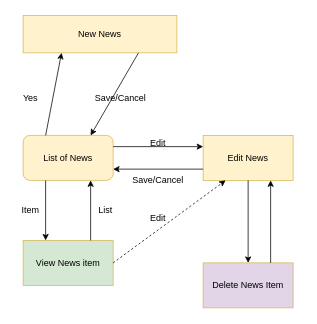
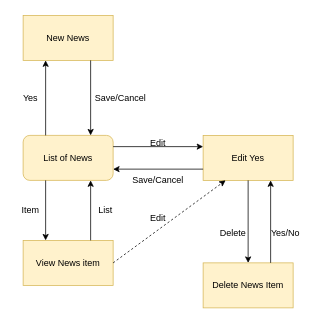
  <mxCell id="0" />
  <mxCell id="1" parent="0" />
- <mxCell id="2" value="New News" style="rounded=0;whiteSpace=wrap;html=1;fillColor=#fff2cc;strokeColor=#d6b656;" vertex="1" parent="1"><mxGeometry x="30" y="20" width="205" height="50" as="geometry" /></mxCell>
+ <mxCell id="2" value="New News" style="rounded=0;whiteSpace=wrap;html=1;fillColor=#fff2cc;strokeColor=#d6b656;" vertex="1" parent="1"><mxGeometry x="30" y="20" width="120" height="60" as="geometry" /></mxCell>
  <mxCell id="3" value="List of News" style="whiteSpace=wrap;html=1;fillColor=#fff2cc;strokeColor=#d6b656;rounded=1;" vertex="1" parent="1"><mxGeometry x="30" y="180" width="120" height="60" as="geometry" /></mxCell>
  <mxCell id="4" value="" style="endArrow=classic;html=1;entryX=0.25;entryY=1;entryDx=0;entryDy=0;exitX=0.25;exitY=0;exitDx=0;exitDy=0;" edge="1" parent="1" source="3" target="2"><mxGeometry width="50" height="50" relative="1" as="geometry"><mxPoint x="30" y="310" as="sourcePoint" /><mxPoint x="80" y="260" as="targetPoint" /></mxGeometry></mxCell>
  <mxCell id="5" value="Yes" style="text;html=1;strokeColor=none;fillColor=none;align=center;verticalAlign=middle;whiteSpace=wrap;rounded=0;" vertex="1" parent="1"><mxGeometry x="20" y="120" width="40" height="20" as="geometry" /></mxCell>
  <mxCell id="6" value="" style="endArrow=classic;html=1;exitX=0.75;exitY=1;exitDx=0;exitDy=0;entryX=0.75;entryY=0;entryDx=0;entryDy=0;" edge="1" parent="1" source="2" target="3"><mxGeometry width="50" height="50" relative="1" as="geometry"><mxPoint x="20" y="310" as="sourcePoint" /><mxPoint x="70" y="260" as="targetPoint" /></mxGeometry></mxCell>
  <mxCell id="7" value="Save/Cancel" style="text;html=1;strokeColor=none;fillColor=none;align=center;verticalAlign=middle;whiteSpace=wrap;rounded=0;" vertex="1" parent="1"><mxGeometry x="140" y="120" width="40" height="20" as="geometry" /></mxCell>
- <mxCell id="8" value="Edit News" style="rounded=0;whiteSpace=wrap;html=1;fillColor=#fff2cc;strokeColor=#d6b656;" vertex="1" parent="1"><mxGeometry x="270" y="180" width="120" height="60" as="geometry" /></mxCell>
- <mxCell id="9" value="View News item" style="rounded=0;whiteSpace=wrap;html=1;fillColor=#d5e8d4;strokeColor=#d6b656;" vertex="1" parent="1"><mxGeometry x="30" y="320" width="120" height="60" as="geometry" /></mxCell>
- <mxCell id="10" value="Delete News Item" style="rounded=0;whiteSpace=wrap;html=1;fillColor=#e1d5e7;strokeColor=#d6b656;" vertex="1" parent="1"><mxGeometry x="270" y="350" width="120" height="60" as="geometry" /></mxCell>
+ <mxCell id="8" value="Edit Yes" style="rounded=0;whiteSpace=wrap;html=1;fillColor=#fff2cc;strokeColor=#d6b656;" vertex="1" parent="1"><mxGeometry x="270" y="180" width="120" height="60" as="geometry" /></mxCell>
+ <mxCell id="9" value="View News item" style="rounded=0;whiteSpace=wrap;html=1;fillColor=#fff2cc;strokeColor=#d6b656;" vertex="1" parent="1"><mxGeometry x="30" y="320" width="120" height="60" as="geometry" /></mxCell>
+ <mxCell id="10" value="Delete News Item" style="rounded=0;whiteSpace=wrap;html=1;fillColor=#fff2cc;strokeColor=#d6b656;" vertex="1" parent="1"><mxGeometry x="270" y="350" width="120" height="60" as="geometry" /></mxCell>
  <mxCell id="11" value="" style="endArrow=classic;html=1;exitX=1;exitY=0.25;exitDx=0;exitDy=0;entryX=0;entryY=0.25;entryDx=0;entryDy=0;" edge="1" parent="1" source="3" target="8"><mxGeometry width="50" height="50" relative="1" as="geometry"><mxPoint x="20" y="450" as="sourcePoint" /><mxPoint x="70" y="400" as="targetPoint" /></mxGeometry></mxCell>
  <mxCell id="12" value="" style="endArrow=classic;html=1;exitX=0;exitY=0.75;exitDx=0;exitDy=0;entryX=1;entryY=0.75;entryDx=0;entryDy=0;" edge="1" parent="1" source="8" target="3"><mxGeometry width="50" height="50" relative="1" as="geometry"><mxPoint x="20" y="450" as="sourcePoint" /><mxPoint x="70" y="400" as="targetPoint" /></mxGeometry></mxCell>
  <mxCell id="13" value="" style="endArrow=classic;html=1;exitX=0.75;exitY=0;exitDx=0;exitDy=0;entryX=0.75;entryY=1;entryDx=0;entryDy=0;" edge="1" parent="1" source="9" target="3"><mxGeometry width="50" height="50" relative="1" as="geometry"><mxPoint x="20" y="450" as="sourcePoint" /><mxPoint x="70" y="400" as="targetPoint" /></mxGeometry></mxCell>
  <mxCell id="14" value="" style="endArrow=classic;html=1;exitX=0.25;exitY=1;exitDx=0;exitDy=0;entryX=0.25;entryY=0;entryDx=0;entryDy=0;" edge="1" parent="1" source="3" target="9"><mxGeometry width="50" height="50" relative="1" as="geometry"><mxPoint x="20" y="450" as="sourcePoint" /><mxPoint x="70" y="300" as="targetPoint" /></mxGeometry></mxCell>
  <mxCell id="15" value="" style="endArrow=classic;html=1;exitX=1;exitY=0.5;exitDx=0;exitDy=0;entryX=0.25;entryY=1;entryDx=0;entryDy=0;dashed=1;" edge="1" parent="1" source="9" target="8"><mxGeometry width="50" height="50" relative="1" as="geometry"><mxPoint x="20" y="450" as="sourcePoint" /><mxPoint x="70" y="400" as="targetPoint" /></mxGeometry></mxCell>
  <mxCell id="16" value="" style="endArrow=classic;html=1;exitX=0.5;exitY=1;exitDx=0;exitDy=0;entryX=0.5;entryY=0;entryDx=0;entryDy=0;" edge="1" parent="1" source="8" target="10"><mxGeometry width="50" height="50" relative="1" as="geometry"><mxPoint x="20" y="450" as="sourcePoint" /><mxPoint x="70" y="400" as="targetPoint" /></mxGeometry></mxCell>
  <mxCell id="17" value="" style="endArrow=classic;html=1;exitX=0.75;exitY=0;exitDx=0;exitDy=0;entryX=0.75;entryY=1;entryDx=0;entryDy=0;" edge="1" parent="1" source="10" target="8"><mxGeometry width="50" height="50" relative="1" as="geometry"><mxPoint x="20" y="450" as="sourcePoint" /><mxPoint x="70" y="400" as="targetPoint" /></mxGeometry></mxCell>
  <mxCell id="18" value="Save/Cancel" style="text;html=1;strokeColor=none;fillColor=none;align=center;verticalAlign=middle;whiteSpace=wrap;rounded=0;" vertex="1" parent="1"><mxGeometry x="190" y="230" width="40" height="20" as="geometry" /></mxCell>
  <mxCell id="19" value="Edit" style="text;html=1;strokeColor=none;fillColor=none;align=center;verticalAlign=middle;whiteSpace=wrap;rounded=0;" vertex="1" parent="1"><mxGeometry x="190" y="180" width="40" height="20" as="geometry" /></mxCell>
  <mxCell id="20" value="Item" style="text;html=1;strokeColor=none;fillColor=none;align=center;verticalAlign=middle;whiteSpace=wrap;rounded=0;" vertex="1" parent="1"><mxGeometry x="20" y="270" width="40" height="20" as="geometry" /></mxCell>
  <mxCell id="21" value="List" style="text;html=1;strokeColor=none;fillColor=none;align=center;verticalAlign=middle;whiteSpace=wrap;rounded=0;" vertex="1" parent="1"><mxGeometry x="120" y="270" width="40" height="20" as="geometry" /></mxCell>
  <mxCell id="22" value="Edit" style="text;html=1;strokeColor=none;fillColor=none;align=center;verticalAlign=middle;whiteSpace=wrap;rounded=0;" vertex="1" parent="1"><mxGeometry x="190" y="280" width="40" height="20" as="geometry" /></mxCell>
+ <mxCell id="23" value="Yes/No" style="text;html=1;strokeColor=none;fillColor=none;align=center;verticalAlign=middle;whiteSpace=wrap;rounded=0;" vertex="1" parent="1"><mxGeometry x="360" y="300" width="40" height="20" as="geometry" /></mxCell>
+ <mxCell id="24" value="Delete" style="text;html=1;strokeColor=none;fillColor=none;align=center;verticalAlign=middle;whiteSpace=wrap;rounded=0;" vertex="1" parent="1"><mxGeometry x="290" y="300" width="40" height="20" as="geometry" /></mxCell>
